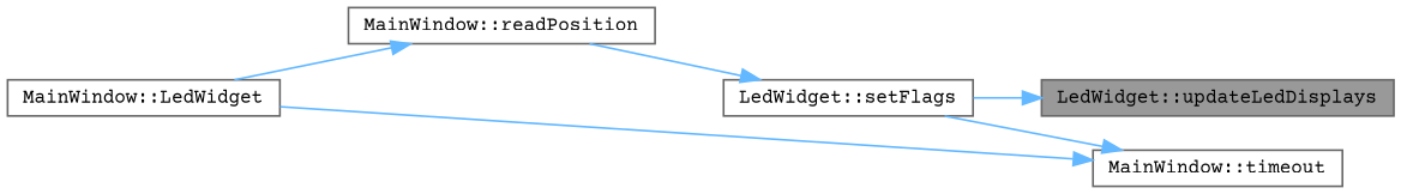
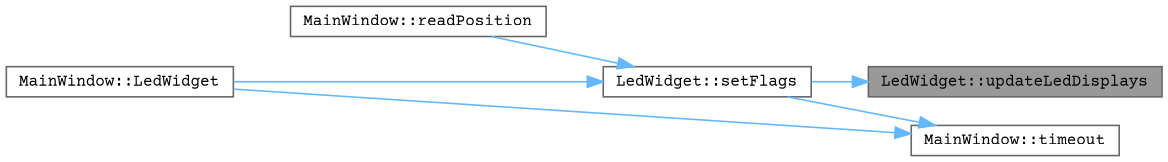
  digraph {
    fontname="Courier Prime"
    rankdir=RL
    node [color=grey40 fillcolor=white fontname="Courier Prime" fontsize=10 shape=box style=filled]
    edge [color=steelblue1 dir=back fontname="Courier Prime" fontsize=10 labelfontname=Helvetica labelfontsize=10 style=solid]
    n1 [color=gray40 fillcolor=grey60 fontcolor=black height=0.2 label="LedWidget::updateLedDisplays" width=0.4]
    n2 [height=0.2 label="LedWidget::setFlags" width=0.4]
    n3 [height=0.2 label="MainWindow::readPosition" width=0.4]
    n4 [height=0.2 label="MainWindow::LedWidget" width=0.4]
    n5 [height=0.2 label="MainWindow::timeout" width=0.4]
    n1 -> n2
    n2 -> n3
-   n3 -> n4
+   n2 -> n4
    n5 -> n2
    n5 -> n4
  }
